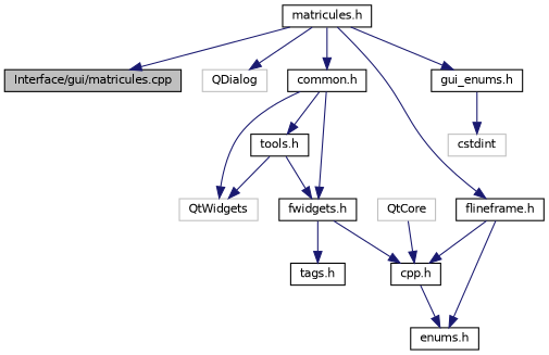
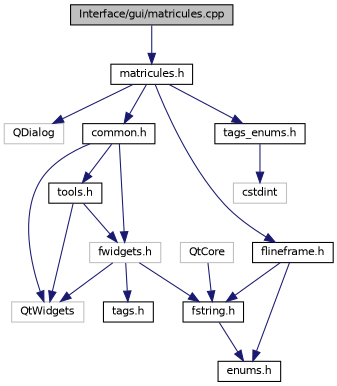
  digraph {
    node [color=black fillcolor=white fontname=Helvetica fontsize=10 shape=record style=filled]
    edge [color=midnightblue fontname=Helvetica fontsize=10 labelfontname=Helvetica labelfontsize=10 style=solid]
    n1 [fillcolor=grey75 fontcolor=black height=0.2 label="Interface/gui/matricules.cpp" width=0.4]
    n2 [height=0.2 label="matricules.h" width=0.4]
    n3 [color=grey75 height=0.2 label=QDialog width=0.4]
    n4 [height=0.2 label="common.h" width=0.4]
    n5 [height=0.2 label="flineframe.h" width=0.4]
-   n6 [height=0.2 label="gui_enums.h" width=0.4]
+   n6 [height=0.2 label="tags_enums.h" width=0.4]
    n7 [color=grey75 height=0.2 label=QtWidgets width=0.4]
-   n8 [height=0.2 label="fwidgets.h" width=0.4]
+   n8 [color=grey75 height=0.2 label="fwidgets.h" width=0.4]
    n9 [height=0.2 label="tools.h" width=0.4]
-   n10 [height=0.2 label="cpp.h" width=0.4]
+   n10 [height=0.2 label="fstring.h" width=0.4]
    n11 [height=0.2 label="enums.h" width=0.4]
    n12 [color=grey75 height=0.2 label=cstdint width=0.4]
    n13 [height=0.2 label="tags.h" width=0.4]
    n14 [color=grey75 height=0.2 label=QtCore width=0.4]
-   n2 -> n1
+   n1 -> n2
    n2 -> n3
    n2 -> n4
    n2 -> n5
    n2 -> n6
    n4 -> n7
    n4 -> n8
    n4 -> n9
    n5 -> n10
    n5 -> n11
    n6 -> n12
+   n8 -> n7
    n8 -> n10
    n8 -> n13
    n9 -> n7
    n9 -> n8
    n10 -> n11
    n14 -> n10
  }
